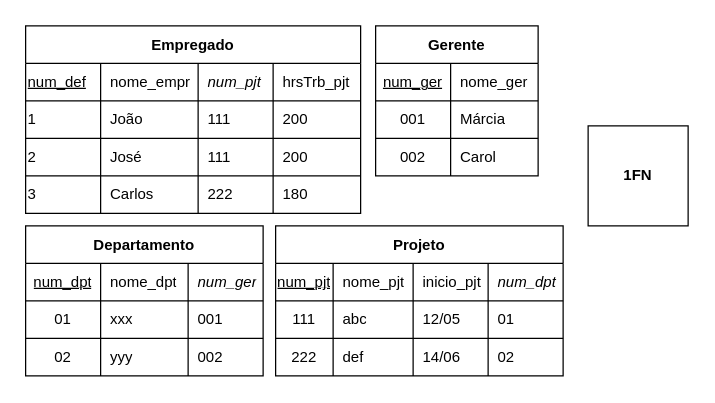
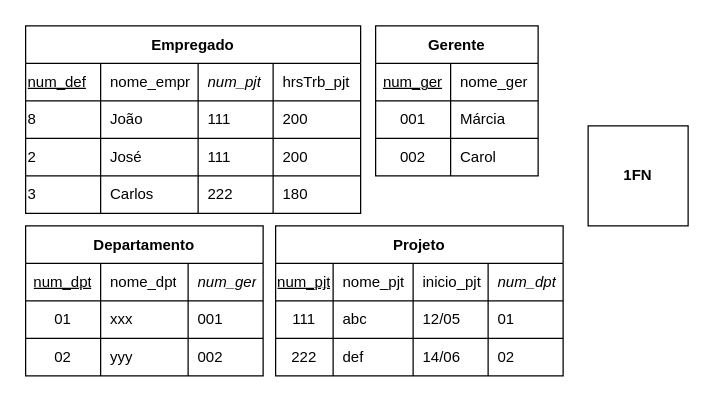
  <mxCell id="0" />
  <mxCell id="1" parent="0" />
  <mxCell id="2" value="Empregado" style="shape=table;startSize=30;container=1;collapsible=0;childLayout=tableLayout;fixedRows=1;rowLines=1;fontStyle=1;rounded=0;sketch=0;swimlaneFillColor=none;gradientColor=none;fillColor=default;align=center;" parent="1" vertex="1"><mxGeometry x="20" y="20" width="268" height="150" as="geometry" /></mxCell>
  <mxCell id="3" style="shape=tableRow;horizontal=0;startSize=0;swimlaneHead=0;swimlaneBody=0;top=0;left=0;bottom=0;right=0;collapsible=0;dropTarget=0;fillColor=none;points=[[0,0.5],[1,0.5]];portConstraint=eastwest;align=center;" parent="2" vertex="1"><mxGeometry y="30" width="268" height="30" as="geometry" /></mxCell>
  <mxCell id="4" value="num_def" style="shape=partialRectangle;html=1;whiteSpace=wrap;connectable=0;fillColor=none;top=0;left=0;bottom=0;right=0;overflow=hidden;pointerEvents=1;align=left;fontStyle=4" parent="3" vertex="1"><mxGeometry width="60" height="30" as="geometry"><mxRectangle width="60" height="30" as="alternateBounds" /></mxGeometry></mxCell>
  <mxCell id="5" value="nome_empr" style="shape=partialRectangle;html=1;whiteSpace=wrap;connectable=0;fillColor=none;top=0;left=0;bottom=0;right=0;align=left;spacingLeft=6;overflow=hidden;" parent="3" vertex="1"><mxGeometry x="60" width="78" height="30" as="geometry"><mxRectangle width="78" height="30" as="alternateBounds" /></mxGeometry></mxCell>
  <mxCell id="6" value="num_pjt" style="shape=partialRectangle;html=1;whiteSpace=wrap;connectable=0;fillColor=none;top=0;left=0;bottom=0;right=0;align=left;spacingLeft=6;overflow=hidden;fontStyle=2" parent="3" vertex="1"><mxGeometry x="138" width="60" height="30" as="geometry"><mxRectangle width="60" height="30" as="alternateBounds" /></mxGeometry></mxCell>
  <mxCell id="7" value="hrsTrb_pjt" style="shape=partialRectangle;html=1;whiteSpace=wrap;connectable=0;fillColor=none;top=0;left=0;bottom=0;right=0;align=left;spacingLeft=6;overflow=hidden;" parent="3" vertex="1"><mxGeometry x="198" width="70" height="30" as="geometry"><mxRectangle width="70" height="30" as="alternateBounds" /></mxGeometry></mxCell>
  <mxCell id="8" value="" style="shape=tableRow;horizontal=0;startSize=0;swimlaneHead=0;swimlaneBody=0;top=0;left=0;bottom=0;right=0;collapsible=0;dropTarget=0;fillColor=none;points=[[0,0.5],[1,0.5]];portConstraint=eastwest;align=center;" parent="2" vertex="1"><mxGeometry y="60" width="268" height="30" as="geometry" /></mxCell>
- <mxCell id="9" value="1" style="shape=partialRectangle;html=1;whiteSpace=wrap;connectable=0;fillColor=none;top=0;left=0;bottom=0;right=0;overflow=hidden;pointerEvents=1;align=left;" parent="8" vertex="1"><mxGeometry width="60" height="30" as="geometry"><mxRectangle width="60" height="30" as="alternateBounds" /></mxGeometry></mxCell>
+ <mxCell id="9" value="8" style="shape=partialRectangle;html=1;whiteSpace=wrap;connectable=0;fillColor=none;top=0;left=0;bottom=0;right=0;overflow=hidden;pointerEvents=1;align=left;" parent="8" vertex="1"><mxGeometry width="60" height="30" as="geometry"><mxRectangle width="60" height="30" as="alternateBounds" /></mxGeometry></mxCell>
  <mxCell id="10" value="João" style="shape=partialRectangle;html=1;whiteSpace=wrap;connectable=0;fillColor=none;top=0;left=0;bottom=0;right=0;align=left;spacingLeft=6;overflow=hidden;" parent="8" vertex="1"><mxGeometry x="60" width="78" height="30" as="geometry"><mxRectangle width="78" height="30" as="alternateBounds" /></mxGeometry></mxCell>
  <mxCell id="11" value="111" style="shape=partialRectangle;html=1;whiteSpace=wrap;connectable=0;fillColor=none;top=0;left=0;bottom=0;right=0;align=left;spacingLeft=6;overflow=hidden;" parent="8" vertex="1"><mxGeometry x="138" width="60" height="30" as="geometry"><mxRectangle width="60" height="30" as="alternateBounds" /></mxGeometry></mxCell>
  <mxCell id="12" value="200" style="shape=partialRectangle;html=1;whiteSpace=wrap;connectable=0;fillColor=none;top=0;left=0;bottom=0;right=0;align=left;spacingLeft=6;overflow=hidden;" parent="8" vertex="1"><mxGeometry x="198" width="70" height="30" as="geometry"><mxRectangle width="70" height="30" as="alternateBounds" /></mxGeometry></mxCell>
  <mxCell id="13" value="" style="shape=tableRow;horizontal=0;startSize=0;swimlaneHead=0;swimlaneBody=0;top=0;left=0;bottom=0;right=0;collapsible=0;dropTarget=0;fillColor=none;points=[[0,0.5],[1,0.5]];portConstraint=eastwest;align=center;" parent="2" vertex="1"><mxGeometry y="90" width="268" height="30" as="geometry" /></mxCell>
  <mxCell id="14" value="2" style="shape=partialRectangle;html=1;whiteSpace=wrap;connectable=0;fillColor=none;top=0;left=0;bottom=0;right=0;overflow=hidden;align=left;" parent="13" vertex="1"><mxGeometry width="60" height="30" as="geometry"><mxRectangle width="60" height="30" as="alternateBounds" /></mxGeometry></mxCell>
  <mxCell id="15" value="José" style="shape=partialRectangle;html=1;whiteSpace=wrap;connectable=0;fillColor=none;top=0;left=0;bottom=0;right=0;align=left;spacingLeft=6;overflow=hidden;" parent="13" vertex="1"><mxGeometry x="60" width="78" height="30" as="geometry"><mxRectangle width="78" height="30" as="alternateBounds" /></mxGeometry></mxCell>
  <mxCell id="16" value="111" style="shape=partialRectangle;html=1;whiteSpace=wrap;connectable=0;fillColor=none;top=0;left=0;bottom=0;right=0;align=left;spacingLeft=6;overflow=hidden;" parent="13" vertex="1"><mxGeometry x="138" width="60" height="30" as="geometry"><mxRectangle width="60" height="30" as="alternateBounds" /></mxGeometry></mxCell>
  <mxCell id="17" value="200" style="shape=partialRectangle;html=1;whiteSpace=wrap;connectable=0;fillColor=none;top=0;left=0;bottom=0;right=0;align=left;spacingLeft=6;overflow=hidden;" parent="13" vertex="1"><mxGeometry x="198" width="70" height="30" as="geometry"><mxRectangle width="70" height="30" as="alternateBounds" /></mxGeometry></mxCell>
  <mxCell id="18" value="" style="shape=tableRow;horizontal=0;startSize=0;swimlaneHead=0;swimlaneBody=0;top=0;left=0;bottom=0;right=0;collapsible=0;dropTarget=0;fillColor=none;points=[[0,0.5],[1,0.5]];portConstraint=eastwest;align=center;" parent="2" vertex="1"><mxGeometry y="120" width="268" height="30" as="geometry" /></mxCell>
  <mxCell id="19" value="3" style="shape=partialRectangle;html=1;whiteSpace=wrap;connectable=0;fillColor=none;top=0;left=0;bottom=0;right=0;overflow=hidden;align=left;" parent="18" vertex="1"><mxGeometry width="60" height="30" as="geometry"><mxRectangle width="60" height="30" as="alternateBounds" /></mxGeometry></mxCell>
  <mxCell id="20" value="Carlos" style="shape=partialRectangle;html=1;whiteSpace=wrap;connectable=0;fillColor=none;top=0;left=0;bottom=0;right=0;align=left;spacingLeft=6;overflow=hidden;" parent="18" vertex="1"><mxGeometry x="60" width="78" height="30" as="geometry"><mxRectangle width="78" height="30" as="alternateBounds" /></mxGeometry></mxCell>
  <mxCell id="21" value="222" style="shape=partialRectangle;html=1;whiteSpace=wrap;connectable=0;fillColor=none;top=0;left=0;bottom=0;right=0;align=left;spacingLeft=6;overflow=hidden;" parent="18" vertex="1"><mxGeometry x="138" width="60" height="30" as="geometry"><mxRectangle width="60" height="30" as="alternateBounds" /></mxGeometry></mxCell>
  <mxCell id="22" value="180" style="shape=partialRectangle;html=1;whiteSpace=wrap;connectable=0;fillColor=none;top=0;left=0;bottom=0;right=0;align=left;spacingLeft=6;overflow=hidden;" parent="18" vertex="1"><mxGeometry x="198" width="70" height="30" as="geometry"><mxRectangle width="70" height="30" as="alternateBounds" /></mxGeometry></mxCell>
  <mxCell id="23" value="Departamento" style="shape=table;startSize=30;container=1;collapsible=0;childLayout=tableLayout;fixedRows=1;rowLines=1;fontStyle=1;rounded=0;sketch=0;fillColor=default;gradientColor=none;" vertex="1" parent="1"><mxGeometry x="20" y="180" width="190" height="120" as="geometry" /></mxCell>
  <mxCell id="24" value="" style="shape=tableRow;horizontal=0;startSize=0;swimlaneHead=0;swimlaneBody=0;top=0;left=0;bottom=0;right=0;collapsible=0;dropTarget=0;fillColor=none;points=[[0,0.5],[1,0.5]];portConstraint=eastwest;rounded=0;sketch=0;" vertex="1" parent="23"><mxGeometry y="30" width="190" height="30" as="geometry" /></mxCell>
  <mxCell id="25" value="num_dpt" style="shape=partialRectangle;html=1;whiteSpace=wrap;connectable=0;fillColor=none;top=0;left=0;bottom=0;right=0;overflow=hidden;pointerEvents=1;rounded=0;sketch=0;fontStyle=4" vertex="1" parent="24"><mxGeometry width="60" height="30" as="geometry"><mxRectangle width="60" height="30" as="alternateBounds" /></mxGeometry></mxCell>
  <mxCell id="26" value="nome_dpt" style="shape=partialRectangle;html=1;whiteSpace=wrap;connectable=0;fillColor=none;top=0;left=0;bottom=0;right=0;align=left;spacingLeft=6;overflow=hidden;rounded=0;sketch=0;" vertex="1" parent="24"><mxGeometry x="60" width="70" height="30" as="geometry"><mxRectangle width="70" height="30" as="alternateBounds" /></mxGeometry></mxCell>
  <mxCell id="27" value="num_ger" style="shape=partialRectangle;html=1;whiteSpace=wrap;connectable=0;fillColor=none;top=0;left=0;bottom=0;right=0;align=left;spacingLeft=6;overflow=hidden;rounded=0;sketch=0;fontStyle=2" vertex="1" parent="24"><mxGeometry x="130" width="60" height="30" as="geometry"><mxRectangle width="60" height="30" as="alternateBounds" /></mxGeometry></mxCell>
  <mxCell id="28" value="" style="shape=tableRow;horizontal=0;startSize=0;swimlaneHead=0;swimlaneBody=0;top=0;left=0;bottom=0;right=0;collapsible=0;dropTarget=0;fillColor=none;points=[[0,0.5],[1,0.5]];portConstraint=eastwest;rounded=0;sketch=0;" vertex="1" parent="23"><mxGeometry y="60" width="190" height="30" as="geometry" /></mxCell>
  <mxCell id="29" value="01" style="shape=partialRectangle;html=1;whiteSpace=wrap;connectable=0;fillColor=none;top=0;left=0;bottom=0;right=0;overflow=hidden;rounded=0;sketch=0;" vertex="1" parent="28"><mxGeometry width="60" height="30" as="geometry"><mxRectangle width="60" height="30" as="alternateBounds" /></mxGeometry></mxCell>
  <mxCell id="30" value="xxx" style="shape=partialRectangle;html=1;whiteSpace=wrap;connectable=0;fillColor=none;top=0;left=0;bottom=0;right=0;align=left;spacingLeft=6;overflow=hidden;rounded=0;sketch=0;" vertex="1" parent="28"><mxGeometry x="60" width="70" height="30" as="geometry"><mxRectangle width="70" height="30" as="alternateBounds" /></mxGeometry></mxCell>
  <mxCell id="31" value="001" style="shape=partialRectangle;html=1;whiteSpace=wrap;connectable=0;fillColor=none;top=0;left=0;bottom=0;right=0;align=left;spacingLeft=6;overflow=hidden;rounded=0;sketch=0;" vertex="1" parent="28"><mxGeometry x="130" width="60" height="30" as="geometry"><mxRectangle width="60" height="30" as="alternateBounds" /></mxGeometry></mxCell>
  <mxCell id="32" value="" style="shape=tableRow;horizontal=0;startSize=0;swimlaneHead=0;swimlaneBody=0;top=0;left=0;bottom=0;right=0;collapsible=0;dropTarget=0;fillColor=none;points=[[0,0.5],[1,0.5]];portConstraint=eastwest;rounded=0;sketch=0;" vertex="1" parent="23"><mxGeometry y="90" width="190" height="30" as="geometry" /></mxCell>
  <mxCell id="33" value="02" style="shape=partialRectangle;html=1;whiteSpace=wrap;connectable=0;fillColor=none;top=0;left=0;bottom=0;right=0;overflow=hidden;rounded=0;sketch=0;" vertex="1" parent="32"><mxGeometry width="60" height="30" as="geometry"><mxRectangle width="60" height="30" as="alternateBounds" /></mxGeometry></mxCell>
  <mxCell id="34" value="yyy" style="shape=partialRectangle;html=1;whiteSpace=wrap;connectable=0;fillColor=none;top=0;left=0;bottom=0;right=0;align=left;spacingLeft=6;overflow=hidden;rounded=0;sketch=0;" vertex="1" parent="32"><mxGeometry x="60" width="70" height="30" as="geometry"><mxRectangle width="70" height="30" as="alternateBounds" /></mxGeometry></mxCell>
  <mxCell id="35" value="002" style="shape=partialRectangle;html=1;whiteSpace=wrap;connectable=0;fillColor=none;top=0;left=0;bottom=0;right=0;align=left;spacingLeft=6;overflow=hidden;rounded=0;sketch=0;" vertex="1" parent="32"><mxGeometry x="130" width="60" height="30" as="geometry"><mxRectangle width="60" height="30" as="alternateBounds" /></mxGeometry></mxCell>
  <mxCell id="36" value="Gerente" style="shape=table;startSize=30;container=1;collapsible=0;childLayout=tableLayout;fixedRows=1;rowLines=1;fontStyle=1;rounded=0;sketch=0;fillColor=default;gradientColor=none;" vertex="1" parent="1"><mxGeometry x="300" y="20" width="130" height="120" as="geometry" /></mxCell>
  <mxCell id="37" value="" style="shape=tableRow;horizontal=0;startSize=0;swimlaneHead=0;swimlaneBody=0;top=0;left=0;bottom=0;right=0;collapsible=0;dropTarget=0;fillColor=none;points=[[0,0.5],[1,0.5]];portConstraint=eastwest;rounded=0;sketch=0;" vertex="1" parent="36"><mxGeometry y="30" width="130" height="30" as="geometry" /></mxCell>
  <mxCell id="38" value="num_ger" style="shape=partialRectangle;html=1;whiteSpace=wrap;connectable=0;fillColor=none;top=0;left=0;bottom=0;right=0;overflow=hidden;pointerEvents=1;rounded=0;sketch=0;fontStyle=4" vertex="1" parent="37"><mxGeometry width="60" height="30" as="geometry"><mxRectangle width="60" height="30" as="alternateBounds" /></mxGeometry></mxCell>
  <mxCell id="39" value="nome_ger" style="shape=partialRectangle;html=1;whiteSpace=wrap;connectable=0;fillColor=none;top=0;left=0;bottom=0;right=0;align=left;spacingLeft=6;overflow=hidden;rounded=0;sketch=0;" vertex="1" parent="37"><mxGeometry x="60" width="70" height="30" as="geometry"><mxRectangle width="70" height="30" as="alternateBounds" /></mxGeometry></mxCell>
  <mxCell id="40" value="" style="shape=tableRow;horizontal=0;startSize=0;swimlaneHead=0;swimlaneBody=0;top=0;left=0;bottom=0;right=0;collapsible=0;dropTarget=0;fillColor=none;points=[[0,0.5],[1,0.5]];portConstraint=eastwest;rounded=0;sketch=0;" vertex="1" parent="36"><mxGeometry y="60" width="130" height="30" as="geometry" /></mxCell>
  <mxCell id="41" value="001" style="shape=partialRectangle;html=1;whiteSpace=wrap;connectable=0;fillColor=none;top=0;left=0;bottom=0;right=0;overflow=hidden;rounded=0;sketch=0;" vertex="1" parent="40"><mxGeometry width="60" height="30" as="geometry"><mxRectangle width="60" height="30" as="alternateBounds" /></mxGeometry></mxCell>
  <mxCell id="42" value="Márcia" style="shape=partialRectangle;html=1;whiteSpace=wrap;connectable=0;fillColor=none;top=0;left=0;bottom=0;right=0;align=left;spacingLeft=6;overflow=hidden;rounded=0;sketch=0;" vertex="1" parent="40"><mxGeometry x="60" width="70" height="30" as="geometry"><mxRectangle width="70" height="30" as="alternateBounds" /></mxGeometry></mxCell>
  <mxCell id="43" value="" style="shape=tableRow;horizontal=0;startSize=0;swimlaneHead=0;swimlaneBody=0;top=0;left=0;bottom=0;right=0;collapsible=0;dropTarget=0;fillColor=none;points=[[0,0.5],[1,0.5]];portConstraint=eastwest;rounded=0;sketch=0;" vertex="1" parent="36"><mxGeometry y="90" width="130" height="30" as="geometry" /></mxCell>
  <mxCell id="44" value="002" style="shape=partialRectangle;html=1;whiteSpace=wrap;connectable=0;fillColor=none;top=0;left=0;bottom=0;right=0;overflow=hidden;rounded=0;sketch=0;" vertex="1" parent="43"><mxGeometry width="60" height="30" as="geometry"><mxRectangle width="60" height="30" as="alternateBounds" /></mxGeometry></mxCell>
  <mxCell id="45" value="Carol" style="shape=partialRectangle;html=1;whiteSpace=wrap;connectable=0;fillColor=none;top=0;left=0;bottom=0;right=0;align=left;spacingLeft=6;overflow=hidden;rounded=0;sketch=0;" vertex="1" parent="43"><mxGeometry x="60" width="70" height="30" as="geometry"><mxRectangle width="70" height="30" as="alternateBounds" /></mxGeometry></mxCell>
  <mxCell id="46" value="Projeto" style="shape=table;startSize=30;container=1;collapsible=0;childLayout=tableLayout;fixedRows=1;rowLines=1;fontStyle=1;rounded=0;sketch=0;fillColor=default;gradientColor=none;" vertex="1" parent="1"><mxGeometry x="220" y="180" width="230" height="120" as="geometry" /></mxCell>
  <mxCell id="47" value="" style="shape=tableRow;horizontal=0;startSize=0;swimlaneHead=0;swimlaneBody=0;top=0;left=0;bottom=0;right=0;collapsible=0;dropTarget=0;fillColor=none;points=[[0,0.5],[1,0.5]];portConstraint=eastwest;rounded=0;sketch=0;" vertex="1" parent="46"><mxGeometry y="30" width="230" height="30" as="geometry" /></mxCell>
  <mxCell id="48" value="num_pjt" style="shape=partialRectangle;html=1;whiteSpace=wrap;connectable=0;fillColor=none;top=0;left=0;bottom=0;right=0;overflow=hidden;pointerEvents=1;rounded=0;sketch=0;fontStyle=4" vertex="1" parent="47"><mxGeometry width="46" height="30" as="geometry"><mxRectangle width="46" height="30" as="alternateBounds" /></mxGeometry></mxCell>
  <mxCell id="49" value="nome_pjt" style="shape=partialRectangle;html=1;whiteSpace=wrap;connectable=0;fillColor=none;top=0;left=0;bottom=0;right=0;align=left;spacingLeft=6;overflow=hidden;rounded=0;sketch=0;" vertex="1" parent="47"><mxGeometry x="46" width="64" height="30" as="geometry"><mxRectangle width="64" height="30" as="alternateBounds" /></mxGeometry></mxCell>
  <mxCell id="50" value="&lt;span style=&quot;font-style: normal;&quot;&gt;inicio_pjt&lt;/span&gt;" style="shape=partialRectangle;html=1;whiteSpace=wrap;connectable=0;fillColor=none;top=0;left=0;bottom=0;right=0;align=left;spacingLeft=6;overflow=hidden;rounded=0;sketch=0;fontStyle=2" vertex="1" parent="47"><mxGeometry x="110" width="60" height="30" as="geometry"><mxRectangle width="60" height="30" as="alternateBounds" /></mxGeometry></mxCell>
  <mxCell id="51" value="&lt;span style=&quot;&quot;&gt;num_dpt&lt;/span&gt;" style="shape=partialRectangle;html=1;whiteSpace=wrap;connectable=0;fillColor=none;top=0;left=0;bottom=0;right=0;align=left;spacingLeft=6;overflow=hidden;rounded=0;sketch=0;fontStyle=2" vertex="1" parent="47"><mxGeometry x="170" width="60" height="30" as="geometry"><mxRectangle width="60" height="30" as="alternateBounds" /></mxGeometry></mxCell>
  <mxCell id="52" value="" style="shape=tableRow;horizontal=0;startSize=0;swimlaneHead=0;swimlaneBody=0;top=0;left=0;bottom=0;right=0;collapsible=0;dropTarget=0;fillColor=none;points=[[0,0.5],[1,0.5]];portConstraint=eastwest;rounded=0;sketch=0;" vertex="1" parent="46"><mxGeometry y="60" width="230" height="30" as="geometry" /></mxCell>
  <mxCell id="53" value="111" style="shape=partialRectangle;html=1;whiteSpace=wrap;connectable=0;fillColor=none;top=0;left=0;bottom=0;right=0;overflow=hidden;rounded=0;sketch=0;" vertex="1" parent="52"><mxGeometry width="46" height="30" as="geometry"><mxRectangle width="46" height="30" as="alternateBounds" /></mxGeometry></mxCell>
  <mxCell id="54" value="abc" style="shape=partialRectangle;html=1;whiteSpace=wrap;connectable=0;fillColor=none;top=0;left=0;bottom=0;right=0;align=left;spacingLeft=6;overflow=hidden;rounded=0;sketch=0;" vertex="1" parent="52"><mxGeometry x="46" width="64" height="30" as="geometry"><mxRectangle width="64" height="30" as="alternateBounds" /></mxGeometry></mxCell>
  <mxCell id="55" value="12/05" style="shape=partialRectangle;html=1;whiteSpace=wrap;connectable=0;fillColor=none;top=0;left=0;bottom=0;right=0;align=left;spacingLeft=6;overflow=hidden;rounded=0;sketch=0;" vertex="1" parent="52"><mxGeometry x="110" width="60" height="30" as="geometry"><mxRectangle width="60" height="30" as="alternateBounds" /></mxGeometry></mxCell>
  <mxCell id="56" value="01" style="shape=partialRectangle;html=1;whiteSpace=wrap;connectable=0;fillColor=none;top=0;left=0;bottom=0;right=0;align=left;spacingLeft=6;overflow=hidden;rounded=0;sketch=0;" vertex="1" parent="52"><mxGeometry x="170" width="60" height="30" as="geometry"><mxRectangle width="60" height="30" as="alternateBounds" /></mxGeometry></mxCell>
  <mxCell id="57" value="" style="shape=tableRow;horizontal=0;startSize=0;swimlaneHead=0;swimlaneBody=0;top=0;left=0;bottom=0;right=0;collapsible=0;dropTarget=0;fillColor=none;points=[[0,0.5],[1,0.5]];portConstraint=eastwest;rounded=0;sketch=0;" vertex="1" parent="46"><mxGeometry y="90" width="230" height="30" as="geometry" /></mxCell>
  <mxCell id="58" value="222" style="shape=partialRectangle;html=1;whiteSpace=wrap;connectable=0;fillColor=none;top=0;left=0;bottom=0;right=0;overflow=hidden;rounded=0;sketch=0;" vertex="1" parent="57"><mxGeometry width="46" height="30" as="geometry"><mxRectangle width="46" height="30" as="alternateBounds" /></mxGeometry></mxCell>
  <mxCell id="59" value="def" style="shape=partialRectangle;html=1;whiteSpace=wrap;connectable=0;fillColor=none;top=0;left=0;bottom=0;right=0;align=left;spacingLeft=6;overflow=hidden;rounded=0;sketch=0;" vertex="1" parent="57"><mxGeometry x="46" width="64" height="30" as="geometry"><mxRectangle width="64" height="30" as="alternateBounds" /></mxGeometry></mxCell>
  <mxCell id="60" value="14/06" style="shape=partialRectangle;html=1;whiteSpace=wrap;connectable=0;fillColor=none;top=0;left=0;bottom=0;right=0;align=left;spacingLeft=6;overflow=hidden;rounded=0;sketch=0;" vertex="1" parent="57"><mxGeometry x="110" width="60" height="30" as="geometry"><mxRectangle width="60" height="30" as="alternateBounds" /></mxGeometry></mxCell>
  <mxCell id="61" value="02" style="shape=partialRectangle;html=1;whiteSpace=wrap;connectable=0;fillColor=none;top=0;left=0;bottom=0;right=0;align=left;spacingLeft=6;overflow=hidden;rounded=0;sketch=0;" vertex="1" parent="57"><mxGeometry x="170" width="60" height="30" as="geometry"><mxRectangle width="60" height="30" as="alternateBounds" /></mxGeometry></mxCell>
  <mxCell id="62" value="1FN" style="whiteSpace=wrap;html=1;aspect=fixed;rounded=0;sketch=0;fillColor=default;gradientColor=none;fontStyle=1" vertex="1" parent="1"><mxGeometry x="470" y="100" width="80" height="80" as="geometry" /></mxCell>
